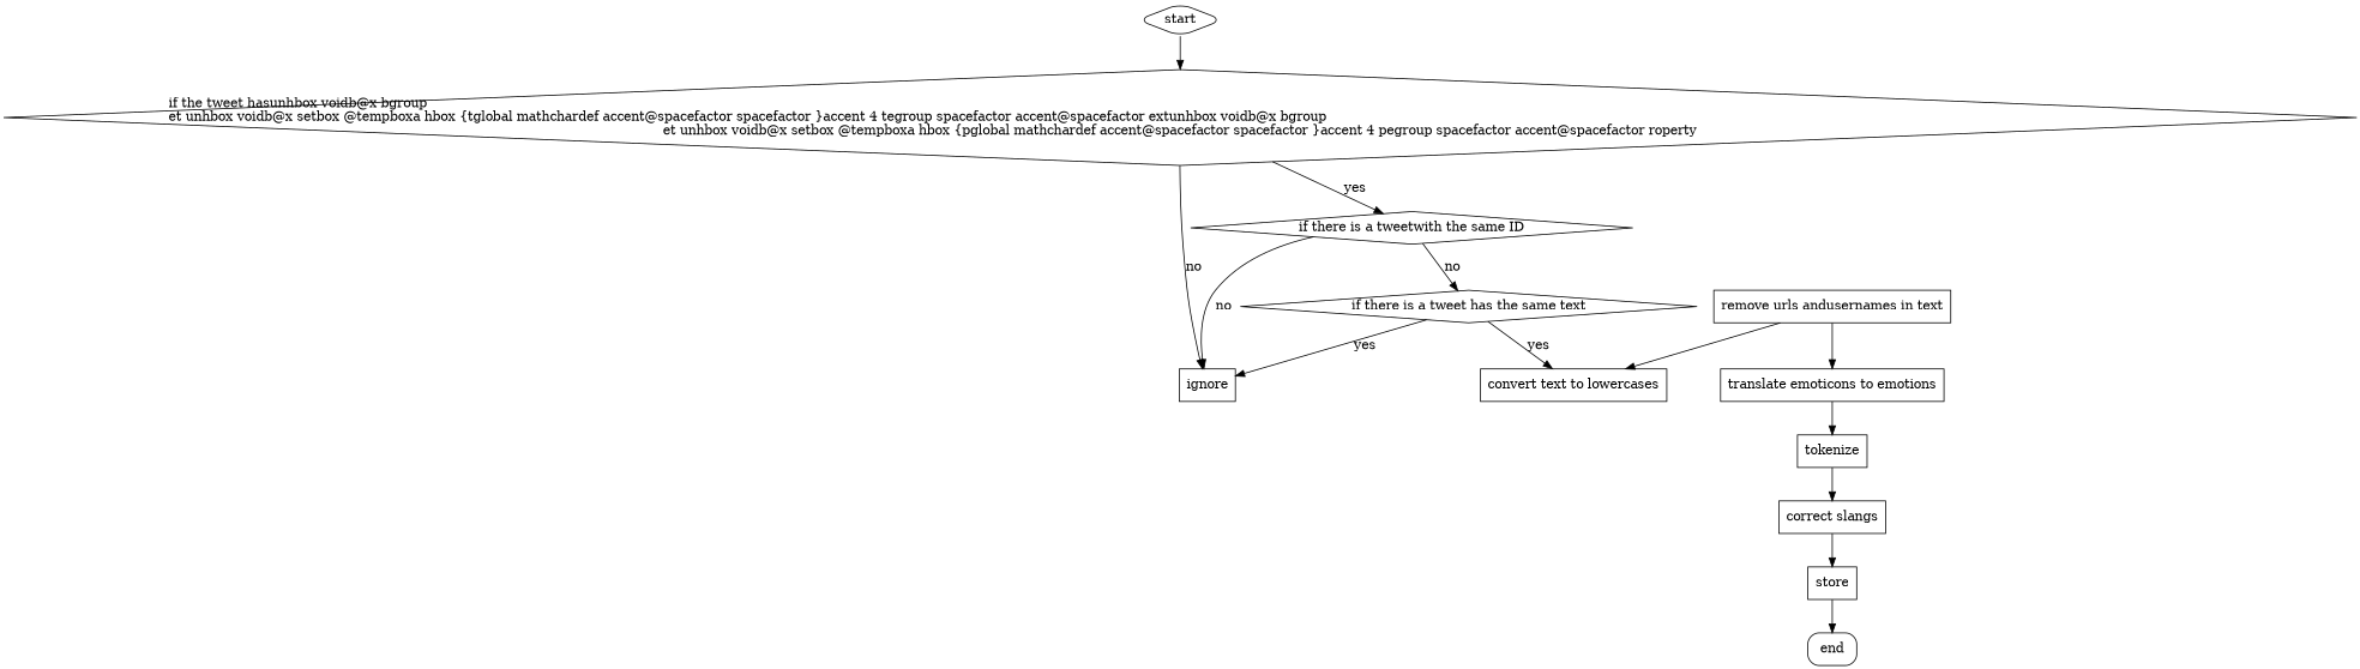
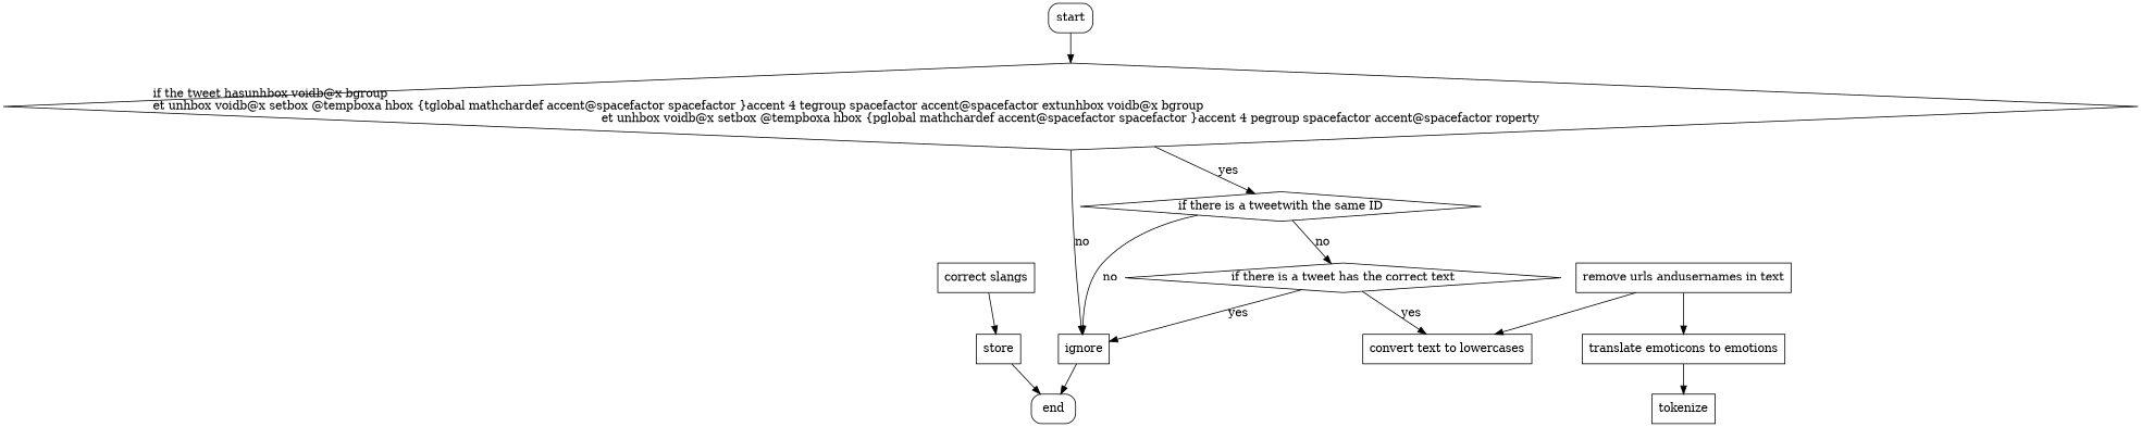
  digraph {
    node [shape=box]
-   start [shape=diamond style=rounded]
+   start [style=rounded]
    n2 [label="if the tweet has\unhbox \voidb@x \bgroup \let \unhbox \voidb@x \setbox \@tempboxa \hbox {t\global \mathchardef \accent@spacefactor \spacefactor }\accent 4 t\egroup \spacefactor \accent@spacefactor ext\unhbox \voidb@x \bgroup \let \unhbox \voidb@x \setbox \@tempboxa \hbox {p\global \mathchardef \accent@spacefactor \spacefactor }\accent 4 p\egroup \spacefactor \accent@spacefactor roperty" shape=diamond]
    ignore
    n4 [label="if there is a tweetwith the same ID" shape=diamond]
    end [style=rounded]
    store
    n7 [label="convert text to lowercases"]
    n8 [label="remove urls andusernames in text"]
    n9 [label="translate emoticons to emotions"]
    tokenize
    n11 [label="correct slangs"]
-   n12 [label="if there is a tweet has the same text" shape=diamond]
+   n12 [label="if there is a tweet has the correct text" shape=diamond]
    start -> n2
    n2 -> ignore [label=no]
    n2 -> n4 [label=yes]
+   ignore -> end
    n4 -> ignore [label=no]
    n4 -> n12 [label=no]
    store -> end
    n8 -> n7
    n8 -> n9
    n9 -> tokenize
-   tokenize -> n11
    n11 -> store
    n12 -> ignore [label=yes]
    n12 -> n7 [label=yes]
  }
